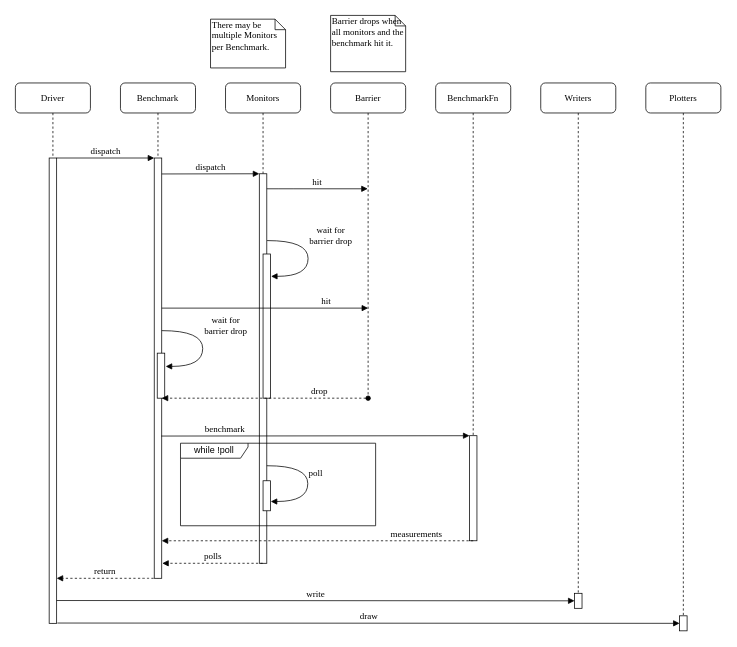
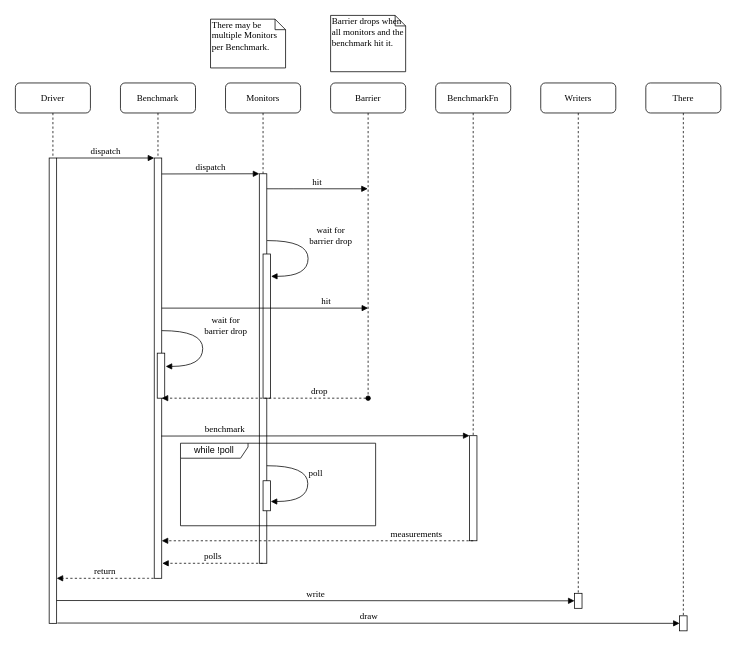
  <mxCell id="0" />
  <mxCell id="1" parent="0" />
  <mxCell id="2" value="Benchmark" style="shape=umlLifeline;perimeter=lifelinePerimeter;whiteSpace=wrap;html=1;container=1;collapsible=0;recursiveResize=0;outlineConnect=0;rounded=1;shadow=0;comic=0;labelBackgroundColor=none;strokeWidth=1;fontFamily=Verdana;fontSize=12;align=center;" parent="1" vertex="1"><mxGeometry x="160" y="110" width="100" height="660" as="geometry" /></mxCell>
  <mxCell id="3" value="" style="html=1;points=[];perimeter=orthogonalPerimeter;rounded=0;shadow=0;comic=0;labelBackgroundColor=none;strokeWidth=1;fontFamily=Verdana;fontSize=12;align=center;" parent="2" vertex="1"><mxGeometry x="45" y="100" width="10" height="560" as="geometry" /></mxCell>
  <mxCell id="4" value="" style="html=1;points=[];perimeter=orthogonalPerimeter;rounded=0;shadow=0;comic=0;labelBackgroundColor=none;strokeWidth=1;fontFamily=Verdana;fontSize=12;align=center;" vertex="1" parent="2"><mxGeometry x="49" y="360" width="10" height="60" as="geometry" /></mxCell>
  <mxCell id="5" value="wait for &lt;br&gt;barrier drop" style="html=1;verticalAlign=bottom;endArrow=block;labelBackgroundColor=none;fontFamily=Verdana;fontSize=12;elbow=vertical;edgeStyle=orthogonalEdgeStyle;curved=1;entryX=1.067;entryY=0.155;entryPerimeter=0;exitX=1.038;exitY=0.345;exitPerimeter=0;entryDx=0;entryDy=0;" edge="1" parent="2"><mxGeometry x="-0.148" y="30" relative="1" as="geometry"><mxPoint x="55.0" y="330" as="sourcePoint" /><mxPoint x="60.29" y="377.675" as="targetPoint" /><Array as="points"><mxPoint x="109.62" y="330" /><mxPoint x="109.62" y="378" /><mxPoint x="60.62" y="378" /></Array><mxPoint as="offset" /></mxGeometry></mxCell>
  <mxCell id="6" value="Monitors" style="shape=umlLifeline;perimeter=lifelinePerimeter;whiteSpace=wrap;html=1;container=1;collapsible=0;recursiveResize=0;outlineConnect=0;rounded=1;shadow=0;comic=0;labelBackgroundColor=none;strokeWidth=1;fontFamily=Verdana;fontSize=12;align=center;" parent="1" vertex="1"><mxGeometry x="300" y="110" width="100" height="640" as="geometry" /></mxCell>
  <mxCell id="7" value="" style="html=1;points=[];perimeter=orthogonalPerimeter;rounded=0;shadow=0;comic=0;labelBackgroundColor=none;strokeWidth=1;fontFamily=Verdana;fontSize=12;align=center;" parent="6" vertex="1"><mxGeometry x="45" y="121" width="10" height="519" as="geometry" /></mxCell>
  <mxCell id="8" value="" style="html=1;points=[];perimeter=orthogonalPerimeter;rounded=0;shadow=0;comic=0;labelBackgroundColor=none;strokeWidth=1;fontFamily=Verdana;fontSize=12;align=center;" parent="6" vertex="1"><mxGeometry x="50" y="227.9" width="10" height="192.1" as="geometry" /></mxCell>
  <mxCell id="9" value="wait for &lt;br&gt;barrier drop" style="html=1;verticalAlign=bottom;endArrow=block;labelBackgroundColor=none;fontFamily=Verdana;fontSize=12;elbow=vertical;edgeStyle=orthogonalEdgeStyle;curved=1;entryX=1.067;entryY=0.155;entryPerimeter=0;exitX=1.038;exitY=0.345;exitPerimeter=0;entryDx=0;entryDy=0;" parent="6" target="8" edge="1"><mxGeometry x="-0.148" y="30" relative="1" as="geometry"><mxPoint x="55.38" y="210" as="sourcePoint" /><mxPoint x="55" y="157.9" as="targetPoint" /><Array as="points"><mxPoint x="110" y="210" /><mxPoint x="110" y="258" /><mxPoint x="61" y="258" /></Array><mxPoint as="offset" /></mxGeometry></mxCell>
  <mxCell id="10" value="poll" style="html=1;verticalAlign=bottom;endArrow=block;labelBackgroundColor=none;fontFamily=Verdana;fontSize=12;elbow=vertical;edgeStyle=orthogonalEdgeStyle;curved=1;entryX=1.067;entryY=0.155;entryPerimeter=0;exitX=1.038;exitY=0.345;exitPerimeter=0;entryDx=0;entryDy=0;" edge="1" parent="6"><mxGeometry x="-0.02" y="10" relative="1" as="geometry"><mxPoint x="55.0" y="510" as="sourcePoint" /><mxPoint x="60.29" y="557.675" as="targetPoint" /><Array as="points"><mxPoint x="109.62" y="510" /><mxPoint x="109.62" y="558" /><mxPoint x="60.62" y="558" /></Array><mxPoint as="offset" /></mxGeometry></mxCell>
  <mxCell id="11" value="" style="html=1;points=[];perimeter=orthogonalPerimeter;" vertex="1" parent="6"><mxGeometry x="50" y="530.04" width="10" height="40" as="geometry" /></mxCell>
  <mxCell id="12" value="hit" style="html=1;verticalAlign=bottom;endArrow=block;labelBackgroundColor=none;fontFamily=Verdana;fontSize=12;edgeStyle=elbowEdgeStyle;elbow=vertical;" edge="1" parent="1" source="3"><mxGeometry x="0.591" relative="1" as="geometry"><mxPoint x="250" y="410" as="sourcePoint" /><Array as="points"><mxPoint x="210" y="410" /></Array><mxPoint x="490" y="410" as="targetPoint" /><mxPoint as="offset" /></mxGeometry></mxCell>
  <mxCell id="13" value="Barrier" style="shape=umlLifeline;perimeter=lifelinePerimeter;whiteSpace=wrap;html=1;container=1;collapsible=0;recursiveResize=0;outlineConnect=0;rounded=1;shadow=0;comic=0;labelBackgroundColor=none;strokeWidth=1;fontFamily=Verdana;fontSize=12;align=center;" parent="1" vertex="1"><mxGeometry x="440" y="110" width="100" height="420" as="geometry" /></mxCell>
  <mxCell id="14" value="Driver" style="shape=umlLifeline;perimeter=lifelinePerimeter;whiteSpace=wrap;html=1;container=1;collapsible=0;recursiveResize=0;outlineConnect=0;rounded=1;shadow=0;comic=0;labelBackgroundColor=none;strokeWidth=1;fontFamily=Verdana;fontSize=12;align=center;" parent="1" vertex="1"><mxGeometry x="20" y="110" width="100" height="720" as="geometry" /></mxCell>
  <mxCell id="15" value="" style="html=1;points=[];perimeter=orthogonalPerimeter;rounded=0;shadow=0;comic=0;labelBackgroundColor=none;strokeWidth=1;fontFamily=Verdana;fontSize=12;align=center;" parent="14" vertex="1"><mxGeometry x="45" y="100" width="10" height="620" as="geometry" /></mxCell>
  <mxCell id="16" value="hit" style="html=1;verticalAlign=bottom;endArrow=block;labelBackgroundColor=none;fontFamily=Verdana;fontSize=12;edgeStyle=elbowEdgeStyle;elbow=vertical;" parent="1" source="7" target="13" edge="1"><mxGeometry relative="1" as="geometry"><mxPoint x="430" y="251" as="sourcePoint" /><Array as="points"><mxPoint x="380" y="251" /></Array><mxPoint x="505" y="251" as="targetPoint" /></mxGeometry></mxCell>
  <mxCell id="17" value="dispatch" style="html=1;verticalAlign=bottom;endArrow=block;entryX=0;entryY=0;labelBackgroundColor=none;fontFamily=Verdana;fontSize=12;edgeStyle=elbowEdgeStyle;elbow=vertical;" parent="1" source="15" target="3" edge="1"><mxGeometry relative="1" as="geometry"><mxPoint x="140" y="220" as="sourcePoint" /></mxGeometry></mxCell>
  <mxCell id="18" value="dispatch" style="html=1;verticalAlign=bottom;endArrow=block;entryX=0;entryY=0;labelBackgroundColor=none;fontFamily=Verdana;fontSize=12;edgeStyle=elbowEdgeStyle;elbow=vertical;" parent="1" target="7" edge="1"><mxGeometry relative="1" as="geometry"><mxPoint x="215" y="231.235" as="sourcePoint" /></mxGeometry></mxCell>
  <mxCell id="19" value="There may be multiple Monitors per Benchmark." style="shape=note;whiteSpace=wrap;html=1;size=14;verticalAlign=top;align=left;spacingTop=-6;rounded=0;shadow=0;comic=0;labelBackgroundColor=none;strokeWidth=1;fontFamily=Verdana;fontSize=12" parent="1" vertex="1"><mxGeometry x="280" y="25" width="100" height="65" as="geometry" /></mxCell>
  <mxCell id="20" value="Barrier drops when all monitors and the benchmark hit it." style="shape=note;whiteSpace=wrap;html=1;size=14;verticalAlign=top;align=left;spacingTop=-6;rounded=0;shadow=0;comic=0;labelBackgroundColor=none;strokeWidth=1;fontFamily=Verdana;fontSize=12" parent="1" vertex="1"><mxGeometry x="440" y="20" width="100" height="75" as="geometry" /></mxCell>
  <mxCell id="21" value="BenchmarkFn" style="shape=umlLifeline;perimeter=lifelinePerimeter;whiteSpace=wrap;html=1;container=1;collapsible=0;recursiveResize=0;outlineConnect=0;rounded=1;shadow=0;comic=0;labelBackgroundColor=none;strokeWidth=1;fontFamily=Verdana;fontSize=12;align=center;" vertex="1" parent="1"><mxGeometry x="580" y="110" width="100" height="610" as="geometry" /></mxCell>
  <mxCell id="22" value="" style="html=1;points=[];perimeter=orthogonalPerimeter;rounded=0;shadow=0;comic=0;labelBackgroundColor=none;strokeWidth=1;fontFamily=Verdana;fontSize=12;align=center;" vertex="1" parent="21"><mxGeometry x="45" y="470" width="10" height="140" as="geometry" /></mxCell>
  <mxCell id="23" value="drop" style="html=1;verticalAlign=bottom;endArrow=block;labelBackgroundColor=none;fontFamily=Verdana;fontSize=12;edgeStyle=elbowEdgeStyle;elbow=vertical;dashed=1;startArrow=oval;startFill=1;" edge="1" parent="1"><mxGeometry x="-0.528" relative="1" as="geometry"><mxPoint x="490" y="530" as="sourcePoint" /><Array as="points"><mxPoint x="380.75" y="530" /></Array><mxPoint x="215" y="530" as="targetPoint" /><mxPoint as="offset" /></mxGeometry></mxCell>
  <mxCell id="24" value="benchmark" style="html=1;verticalAlign=bottom;endArrow=block;labelBackgroundColor=none;fontFamily=Verdana;fontSize=12;edgeStyle=elbowEdgeStyle;elbow=vertical;exitX=0.942;exitY=0.867;exitDx=0;exitDy=0;exitPerimeter=0;entryX=0.003;entryY=0.002;entryDx=0;entryDy=0;entryPerimeter=0;" edge="1" parent="1" target="22"><mxGeometry x="-0.587" y="-1" relative="1" as="geometry"><mxPoint x="214.42" y="580.48" as="sourcePoint" /><Array as="points"><mxPoint x="644" y="580" /></Array><mxPoint x="620" y="580" as="targetPoint" /><mxPoint as="offset" /></mxGeometry></mxCell>
  <mxCell id="25" value="measurements" style="html=1;verticalAlign=bottom;endArrow=block;labelBackgroundColor=none;fontFamily=Verdana;fontSize=12;edgeStyle=elbowEdgeStyle;elbow=vertical;dashed=1;exitX=0.5;exitY=1;exitDx=0;exitDy=0;exitPerimeter=0;" edge="1" parent="1" source="22"><mxGeometry x="-0.632" relative="1" as="geometry"><mxPoint x="634.5" y="650" as="sourcePoint" /><Array as="points"><mxPoint x="430" y="720" /><mxPoint x="440" y="700" /><mxPoint x="410" y="720" /><mxPoint x="430" y="690" /></Array><mxPoint x="215" y="720" as="targetPoint" /><mxPoint as="offset" /></mxGeometry></mxCell>
  <mxCell id="26" value="polls" style="html=1;verticalAlign=bottom;endArrow=block;labelBackgroundColor=none;fontFamily=Verdana;fontSize=12;edgeStyle=elbowEdgeStyle;elbow=vertical;dashed=1;entryX=1.07;entryY=0.964;entryDx=0;entryDy=0;entryPerimeter=0;" edge="1" parent="1" source="6" target="3"><mxGeometry relative="1" as="geometry"><mxPoint x="370" y="720" as="sourcePoint" /><Array as="points"><mxPoint x="300" y="750" /><mxPoint x="290" y="720" /></Array><mxPoint x="230" y="720" as="targetPoint" /><mxPoint as="offset" /></mxGeometry></mxCell>
  <mxCell id="27" value="return" style="html=1;verticalAlign=bottom;endArrow=block;labelBackgroundColor=none;fontFamily=Verdana;fontSize=12;edgeStyle=elbowEdgeStyle;elbow=vertical;dashed=1;exitX=-0.084;exitY=1;exitDx=0;exitDy=0;exitPerimeter=0;" edge="1" parent="1" source="3"><mxGeometry relative="1" as="geometry"><mxPoint x="190" y="780" as="sourcePoint" /><Array as="points"><mxPoint x="190" y="770" /><mxPoint x="140" y="780" /><mxPoint x="160" y="740" /><mxPoint x="125.66" y="740" /></Array><mxPoint x="75" y="770" as="targetPoint" /><mxPoint as="offset" /></mxGeometry></mxCell>
  <mxCell id="28" value="Writers" style="shape=umlLifeline;perimeter=lifelinePerimeter;whiteSpace=wrap;html=1;container=1;collapsible=0;recursiveResize=0;outlineConnect=0;rounded=1;shadow=0;comic=0;labelBackgroundColor=none;strokeWidth=1;fontFamily=Verdana;fontSize=12;align=center;" vertex="1" parent="1"><mxGeometry x="720" y="110" width="100" height="700" as="geometry" /></mxCell>
  <mxCell id="29" value="" style="html=1;points=[];perimeter=orthogonalPerimeter;rounded=0;shadow=0;comic=0;labelBackgroundColor=none;strokeWidth=1;fontFamily=Verdana;fontSize=12;align=center;" vertex="1" parent="28"><mxGeometry x="45" y="680" width="10" height="20" as="geometry" /></mxCell>
- <mxCell id="30" value="Plotters" style="shape=umlLifeline;perimeter=lifelinePerimeter;whiteSpace=wrap;html=1;container=1;collapsible=0;recursiveResize=0;outlineConnect=0;rounded=1;shadow=0;comic=0;labelBackgroundColor=none;strokeWidth=1;fontFamily=Verdana;fontSize=12;align=center;" vertex="1" parent="1"><mxGeometry x="860" y="110" width="100" height="730" as="geometry" /></mxCell>
+ <mxCell id="30" value="There" style="shape=umlLifeline;perimeter=lifelinePerimeter;whiteSpace=wrap;html=1;container=1;collapsible=0;recursiveResize=0;outlineConnect=0;rounded=1;shadow=0;comic=0;labelBackgroundColor=none;strokeWidth=1;fontFamily=Verdana;fontSize=12;align=center;" vertex="1" parent="1"><mxGeometry x="860" y="110" width="100" height="730" as="geometry" /></mxCell>
  <mxCell id="31" value="" style="html=1;points=[];perimeter=orthogonalPerimeter;rounded=0;shadow=0;comic=0;labelBackgroundColor=none;strokeWidth=1;fontFamily=Verdana;fontSize=12;align=center;" vertex="1" parent="30"><mxGeometry x="45" y="710" width="10" height="20" as="geometry" /></mxCell>
  <mxCell id="32" value="write" style="html=1;verticalAlign=bottom;endArrow=block;labelBackgroundColor=none;fontFamily=Verdana;fontSize=12;edgeStyle=elbowEdgeStyle;elbow=vertical;exitX=0.993;exitY=0.951;exitDx=0;exitDy=0;exitPerimeter=0;" edge="1" parent="1" source="15" target="29"><mxGeometry relative="1" as="geometry"><mxPoint x="100" y="800" as="sourcePoint" /><mxPoint x="750" y="800" as="targetPoint" /></mxGeometry></mxCell>
  <mxCell id="33" value="draw" style="html=1;verticalAlign=bottom;endArrow=block;labelBackgroundColor=none;fontFamily=Verdana;fontSize=12;edgeStyle=elbowEdgeStyle;elbow=vertical;exitX=0.993;exitY=0.951;exitDx=0;exitDy=0;exitPerimeter=0;" edge="1" parent="1" target="31"><mxGeometry relative="1" as="geometry"><mxPoint x="75.93" y="829.62" as="sourcePoint" /><mxPoint x="751" y="830" as="targetPoint" /></mxGeometry></mxCell>
  <mxCell id="34" value="while !poll" style="shape=umlFrame;whiteSpace=wrap;html=1;width=90;height=20;" vertex="1" parent="1"><mxGeometry x="240" y="590" width="260" height="110" as="geometry" /></mxCell>
